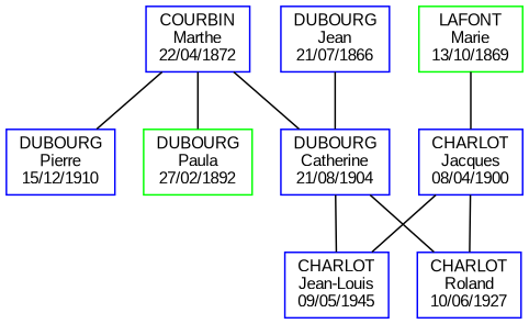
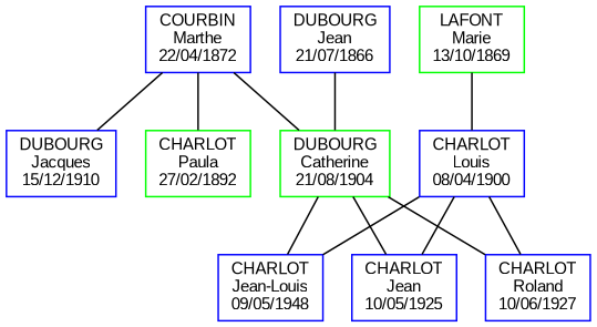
  digraph {
    rankdir=BT
    node [color=blue fontname=Arial fontsize=10 shape=box]
    edge [arrowhead=jc0 color="#000000"]
-   n1 [label="DUBOURG\nPierre\n15/12/1910"]
+   n1 [label="DUBOURG\nJacques\n15/12/1910"]
    n2 [label="COURBIN\nMarthe\n22/04/1872"]
    n3 [label="DUBOURG\nJean\n21/07/1866"]
-   n4 [label="DUBOURG\nCatherine\n21/08/1904"]
-   n5 [color=green label="DUBOURG\nPaula\n27/02/1892"]
-   n6 [label="CHARLOT\nJean-Louis\n09/05/1945"]
-   n7 [label="CHARLOT\nJacques\n08/04/1900"]
+   n4 [color=green label="DUBOURG\nCatherine\n21/08/1904"]
+   n5 [color=green label="CHARLOT\nPaula\n27/02/1892"]
+   n6 [label="CHARLOT\nJean-Louis\n09/05/1948"]
+   n7 [label="CHARLOT\nLouis\n08/04/1900"]
    n8 [color=green label="LAFONT\nMarie\n13/10/1869"]
+   n9 [label="CHARLOT\nJean\n10/05/1925"]
    n10 [label="CHARLOT\nRoland\n10/06/1927"]
    n1 -> n2
    n4 -> n2
    n4 -> n3
    n5 -> n2
    n6 -> n4
    n6 -> n7
    n7 -> n8
+   n9 -> n4
+   n9 -> n7
    n10 -> n4
    n10 -> n7
  }
